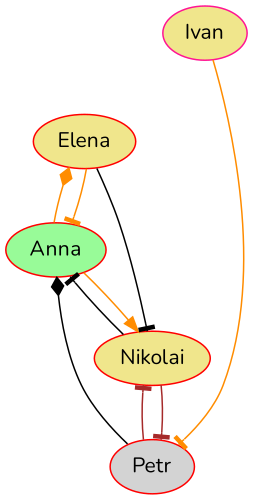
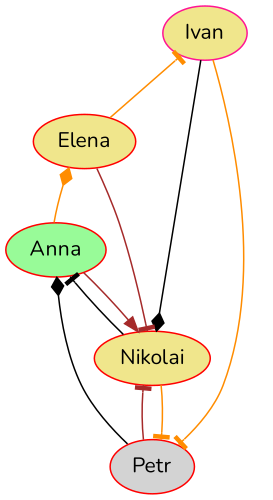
  digraph {
    fontname=Nunito
    rankdir=BT
    node [color=red fillcolor=khaki fontname=Nunito style=filled]
    edge [arrowhead=tee color=darkorange fontname=Nunito]
    n1 [fillcolor=lightgrey label=Petr]
    n2 [label=Nikolai]
    n3 [fillcolor=palegreen label=Anna]
    n4 [color=deeppink label=Ivan]
    n5 [label=Elena]
    n1 -> n2 [color=brown]
    n1 -> n3 [arrowhead=diamond color=black]
-   n2 -> n1 [color=brown]
+   n2 -> n1
    n2 -> n3 [color=black]
-   n3 -> n2 [arrowhead=normal]
+   n3 -> n2 [arrowhead=normal color=brown]
    n3 -> n5 [arrowhead=diamond]
    n4 -> n1
-   n5 -> n2 [color=black]
-   n5 -> n3
+   n4 -> n2 [arrowhead=diamond color=black]
+   n5 -> n2 [color=brown]
+   n5 -> n4
  }
